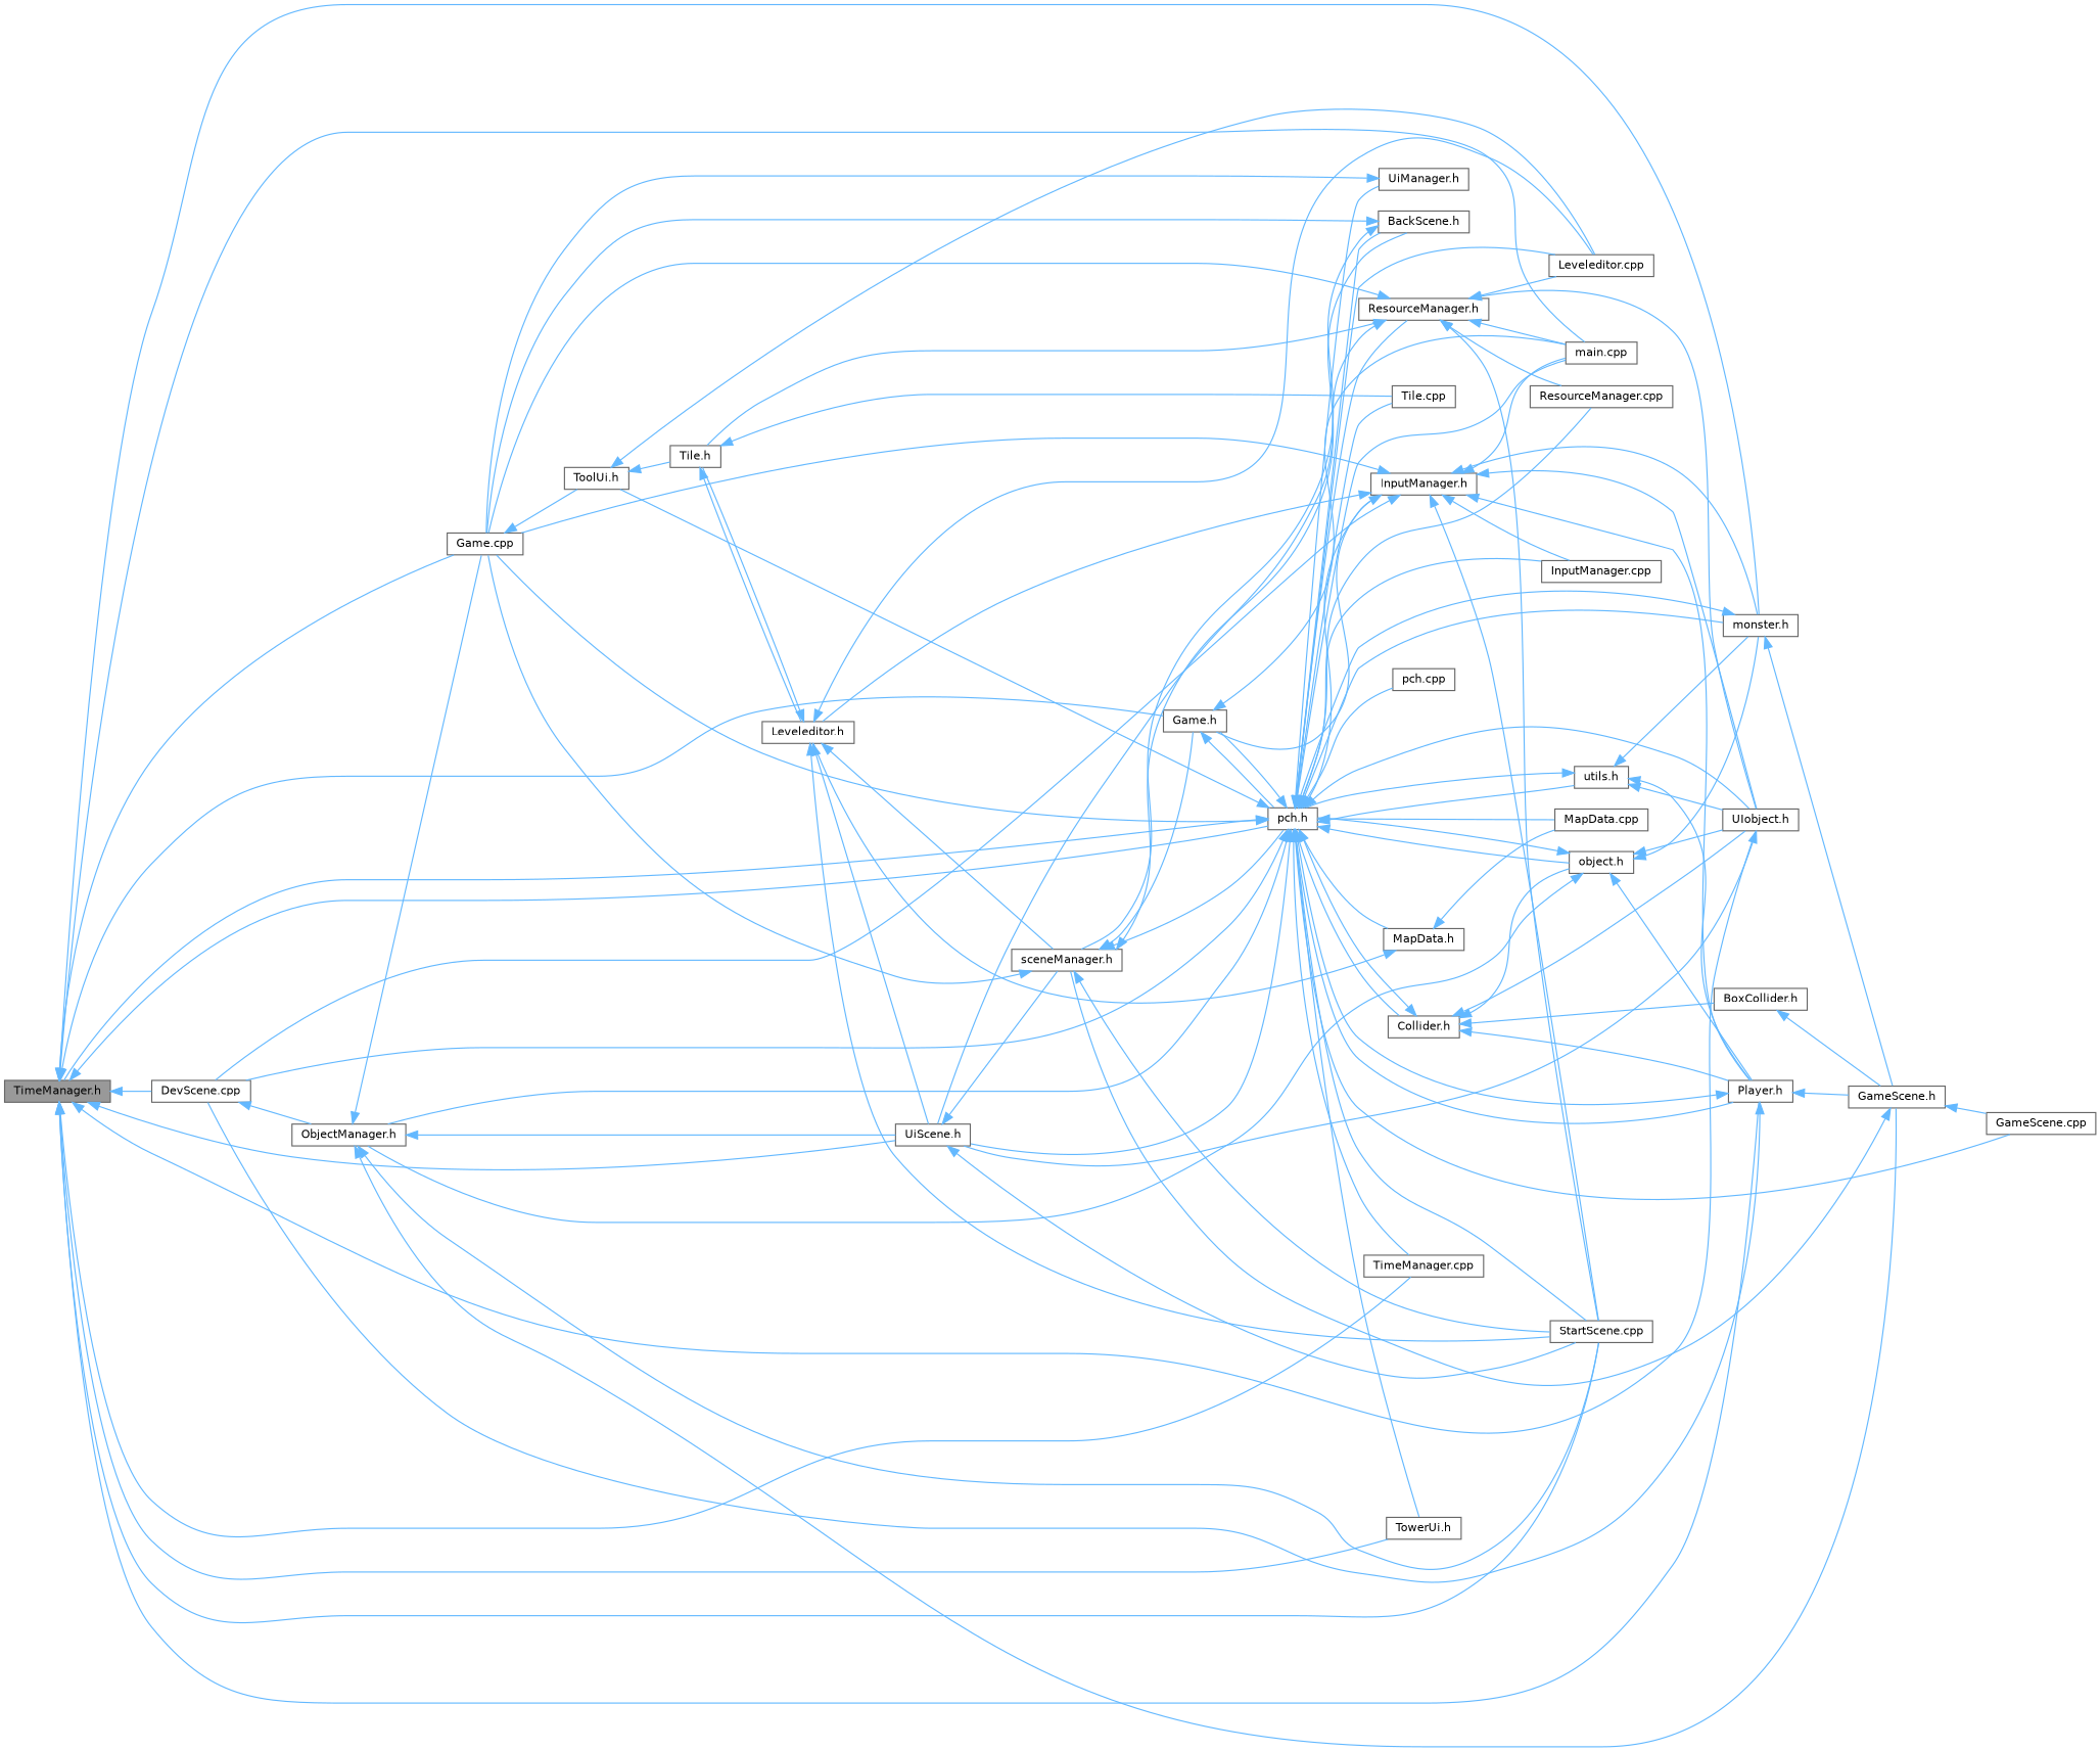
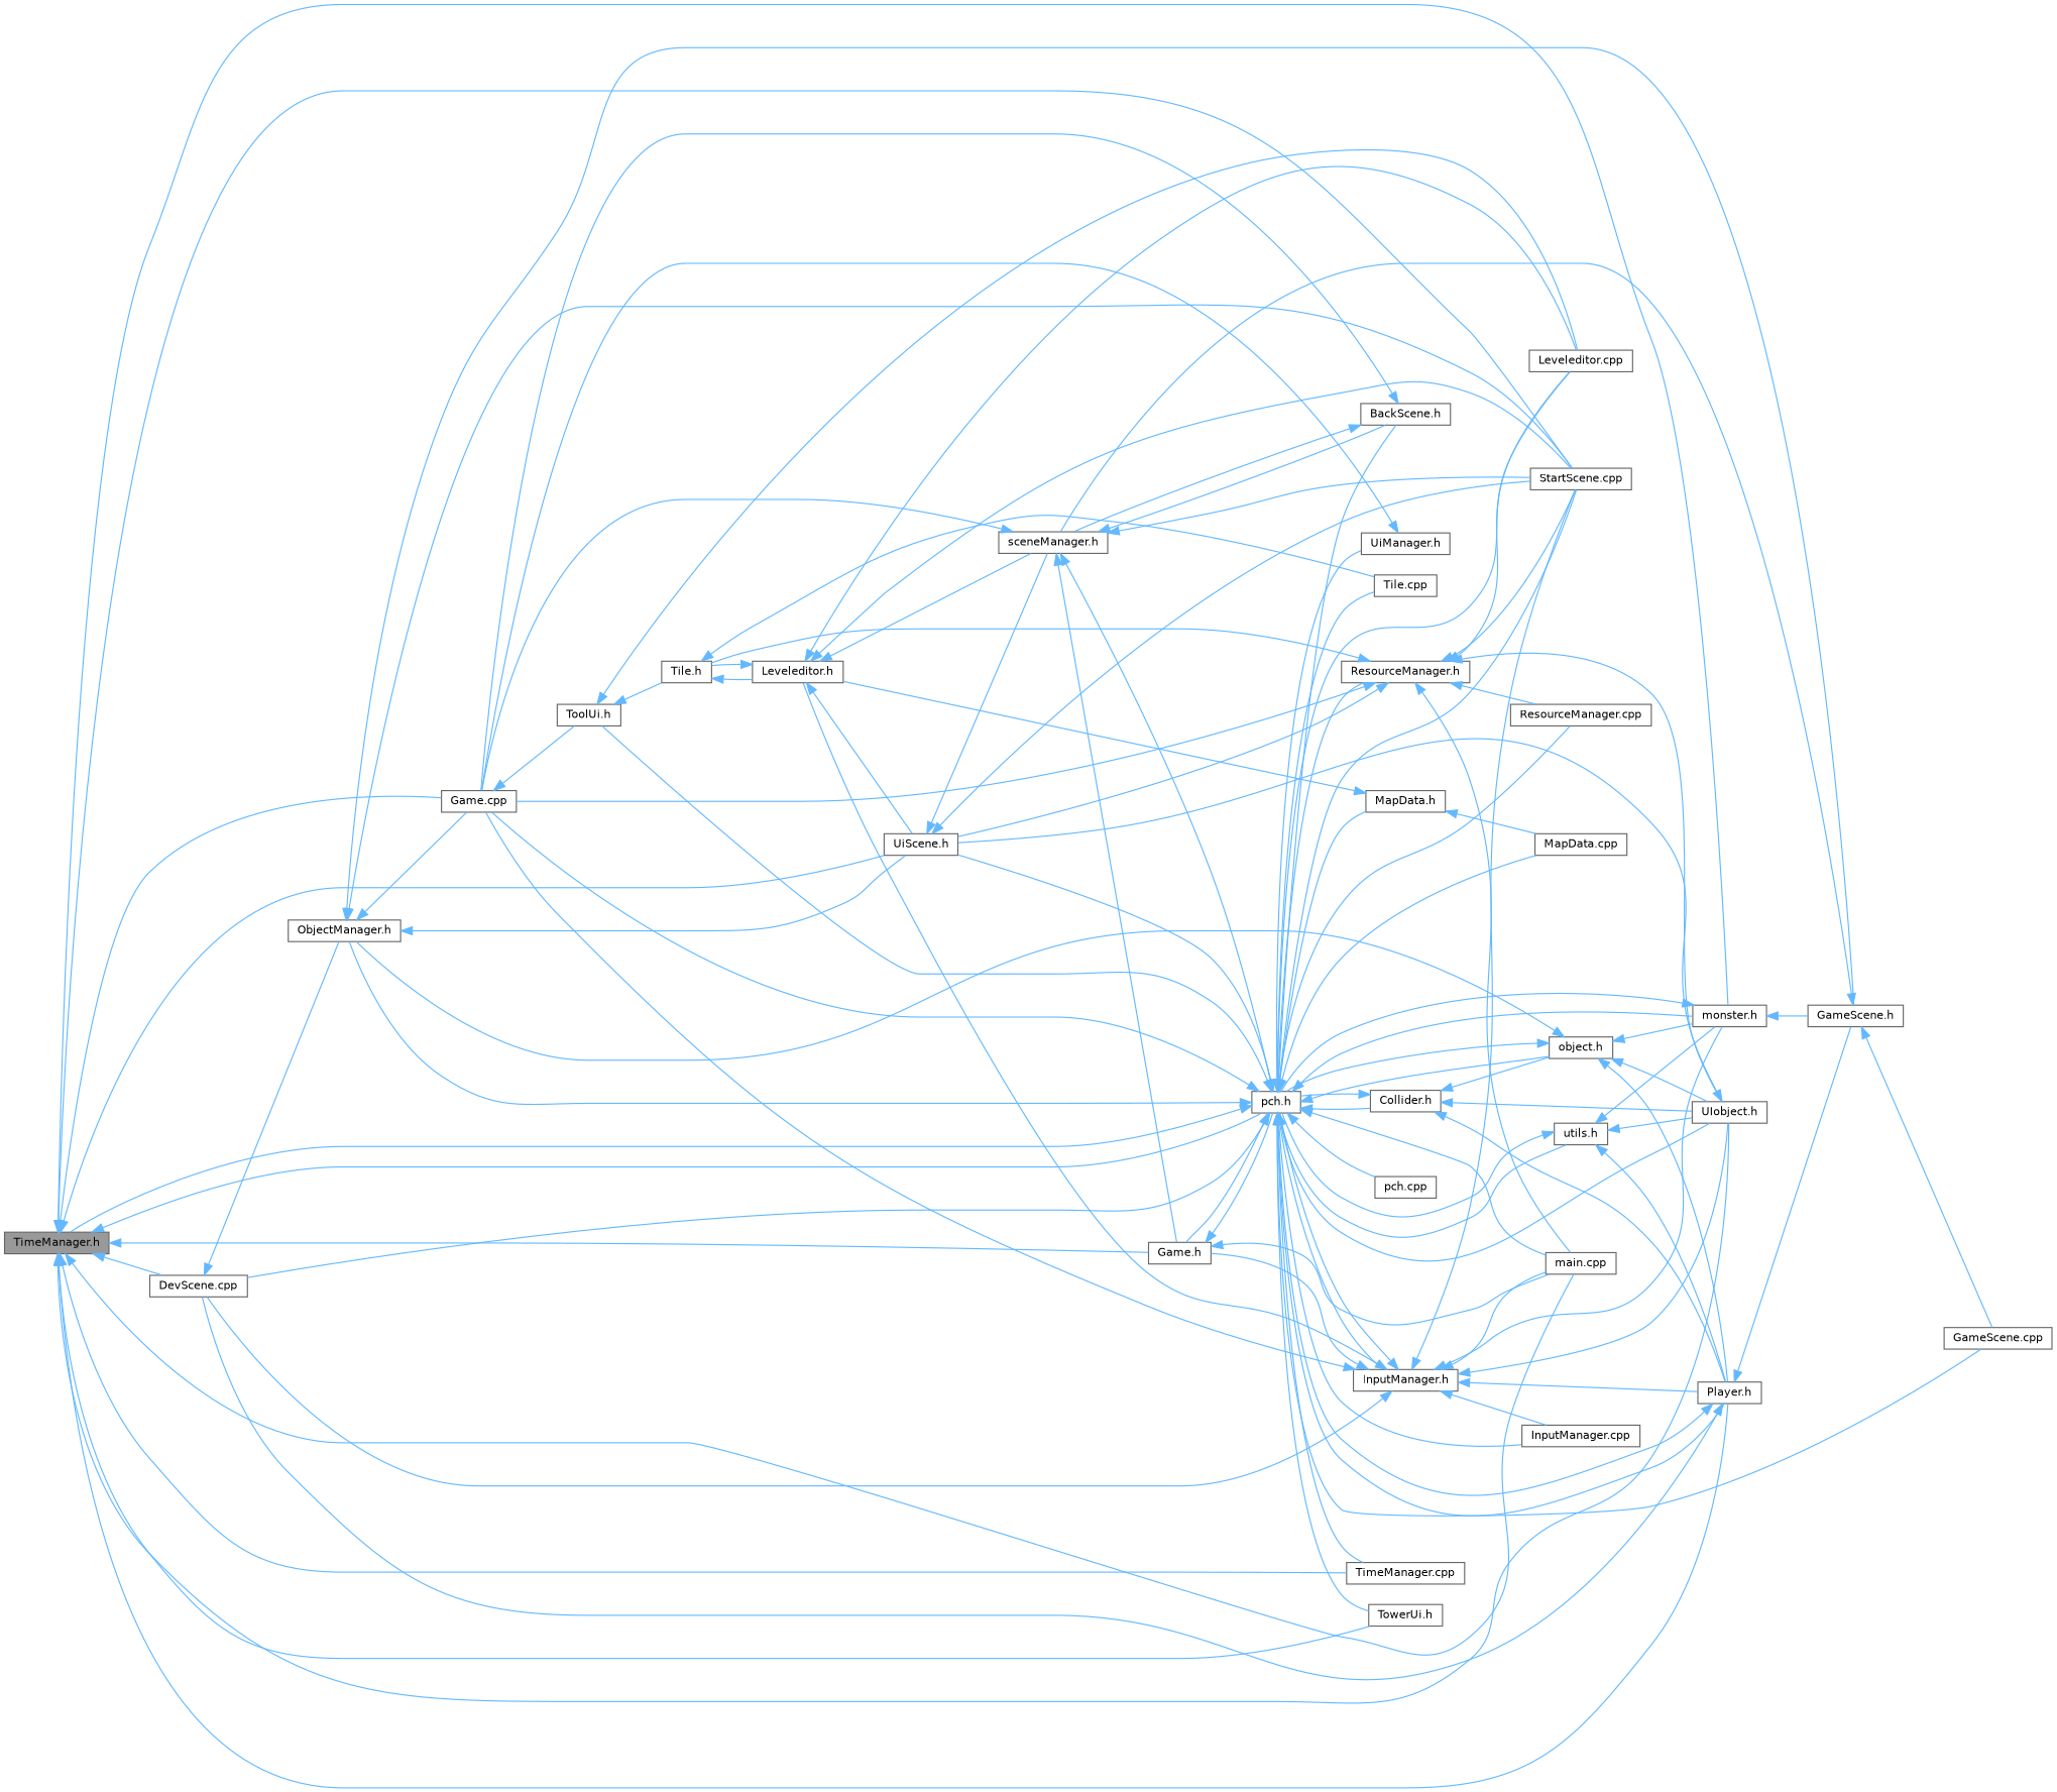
  digraph {
    rankdir=LR
    node [color=grey40 fillcolor=white fontname=Helvetica fontsize=10 shape=box style=filled]
    edge [color=steelblue1 dir=back fontname=Helvetica fontsize=10 labelfontname=Helvetica labelfontsize=10 style=solid]
    n1 [color=gray40 fillcolor=grey60 fontcolor=black height=0.2 label="TimeManager.h" width=0.4]
    n2 [height=0.2 label="DevScene.cpp" width=0.4]
    n3 [height=0.2 label="Game.cpp" width=0.4]
    n4 [height=0.2 label="Game.h" width=0.4]
    n5 [height=0.2 label="main.cpp" width=0.4]
    n6 [height=0.2 label="pch.h" width=0.4]
    n7 [height=0.2 label="StartScene.cpp" width=0.4]
    n8 [height=0.2 label="Player.h" width=0.4]
    n9 [height=0.2 label="UIobject.h" width=0.4]
    n10 [height=0.2 label="UiScene.h" width=0.4]
    n11 [height=0.2 label="monster.h" width=0.4]
    n12 [height=0.2 label="TimeManager.cpp" width=0.4]
    n13 [height=0.2 label="TowerUi.h" width=0.4]
    n14 [height=0.2 label="ObjectManager.h" width=0.4]
    n15 [height=0.2 label="ToolUi.h" width=0.4]
    n16 [height=0.2 label="BackScene.h" width=0.4]
    n17 [height=0.2 label="Collider.h" width=0.4]
    n18 [height=0.2 label="GameScene.cpp" width=0.4]
    n19 [height=0.2 label="object.h" width=0.4]
    n20 [height=0.2 label="Leveleditor.cpp" width=0.4]
    n21 [height=0.2 label="Tile.cpp" width=0.4]
    n22 [height=0.2 label="InputManager.cpp" width=0.4]
    n23 [height=0.2 label="InputManager.h" width=0.4]
    n24 [height=0.2 label="MapData.cpp" width=0.4]
    n25 [height=0.2 label="MapData.h" width=0.4]
    n26 [height=0.2 label="ResourceManager.cpp" width=0.4]
    n27 [height=0.2 label="ResourceManager.h" width=0.4]
    n28 [height=0.2 label="UiManager.h" width=0.4]
    n29 [height=0.2 label="pch.cpp" width=0.4]
    n30 [height=0.2 label="utils.h" width=0.4]
    n31 [height=0.2 label="GameScene.h" width=0.4]
    n32 [height=0.2 label="sceneManager.h" width=0.4]
-   n33 [height=0.2 label="BoxCollider.h" width=0.4]
    n34 [height=0.2 label="Leveleditor.h" width=0.4]
    n35 [height=0.2 label="Tile.h" width=0.4]
    n1 -> n2
    n1 -> n3
    n1 -> n4
    n1 -> n5
    n1 -> n6
    n1 -> n7
    n1 -> n8
    n1 -> n9
    n1 -> n10
    n1 -> n11
    n1 -> n12
    n1 -> n13
    n2 -> n14
    n3 -> n15
    n4 -> n5
    n4 -> n6
    n6 -> n1
    n6 -> n2
    n6 -> n3
    n6 -> n4
    n6 -> n5
    n6 -> n7
    n6 -> n8
    n6 -> n9
    n6 -> n10
    n6 -> n11
    n6 -> n12
    n6 -> n13
    n6 -> n14
    n6 -> n15
    n6 -> n16
    n6 -> n17
    n6 -> n18
    n6 -> n19
    n6 -> n20
    n6 -> n21
    n6 -> n22
    n6 -> n23
    n6 -> n24
    n6 -> n25
    n6 -> n26
    n6 -> n27
    n6 -> n28
    n6 -> n29
    n6 -> n30
    n8 -> n2
    n8 -> n6
    n8 -> n31
    n9 -> n10
    n10 -> n7
    n10 -> n32
    n11 -> n6
    n11 -> n31
    n14 -> n3
    n14 -> n7
    n14 -> n10
    n14 -> n31
    n15 -> n20
    n15 -> n35
    n16 -> n3
    n16 -> n32
    n17 -> n6
    n17 -> n8
    n17 -> n9
    n17 -> n19
-   n17 -> n33
    n19 -> n6
    n19 -> n8
    n19 -> n9
    n19 -> n11
    n19 -> n14
    n23 -> n2
    n23 -> n3
    n23 -> n4
    n23 -> n5
+   n23 -> n6
    n23 -> n7
    n23 -> n8
    n23 -> n9
    n23 -> n11
    n23 -> n22
    n23 -> n34
    n25 -> n24
    n25 -> n34
    n27 -> n3
    n27 -> n5
    n27 -> n7
    n27 -> n9
    n27 -> n10
    n27 -> n20
    n27 -> n26
    n27 -> n35
    n28 -> n3
    n30 -> n6
    n30 -> n8
    n30 -> n9
    n30 -> n11
    n31 -> n18
    n31 -> n32
    n32 -> n3
    n32 -> n4
    n32 -> n6
    n32 -> n7
    n32 -> n16
-   n33 -> n31
    n34 -> n7
    n34 -> n10
    n34 -> n20
    n34 -> n32
    n34 -> n35
    n35 -> n21
    n35 -> n34
  }
